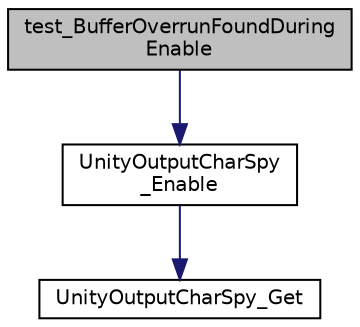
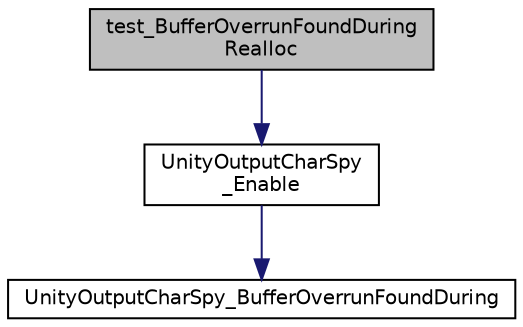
  digraph {
    rankdir=TB
    node [color=black fillcolor=white fontname=Helvetica fontsize=10 shape=record style=filled]
    edge [color=midnightblue fontname=Helvetica fontsize=10 labelfontname=Helvetica labelfontsize=10 style=solid]
-   n1 [fillcolor=grey75 fontcolor=black height=0.2 label="test_BufferOverrunFoundDuring\lEnable" width=0.4]
+   n1 [fillcolor=grey75 fontcolor=black height=0.2 label="test_BufferOverrunFoundDuring\lRealloc" width=0.4]
    n2 [height=0.2 label="UnityOutputCharSpy\l_Enable" width=0.4]
-   n3 [height=0.2 label=UnityOutputCharSpy_Get width=0.4]
+   n3 [height=0.2 label=UnityOutputCharSpy_BufferOverrunFoundDuring width=0.4]
    n1 -> n2
    n2 -> n3
  }
